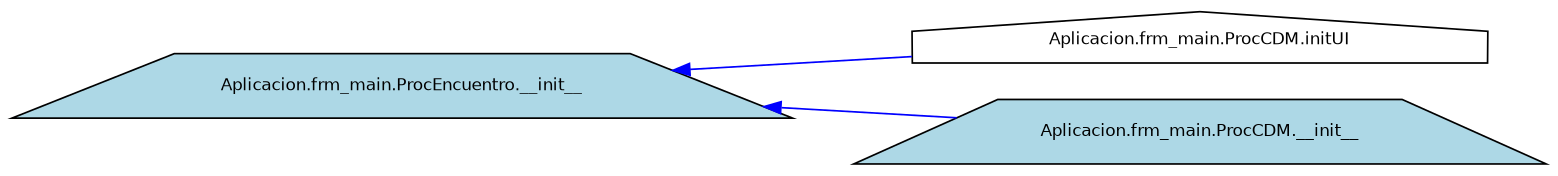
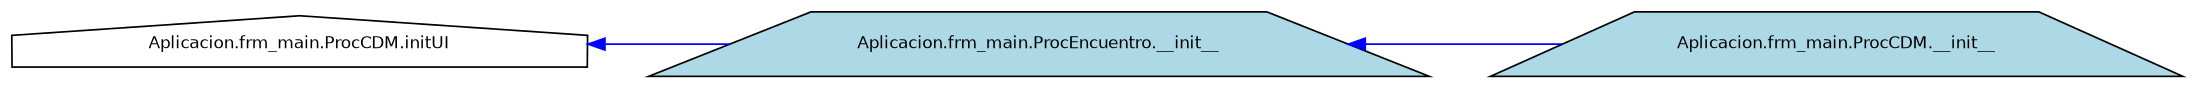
  digraph {
    rankdir=LR
    node [color=black fillcolor=lightblue fontname=Helvetica fontsize=10 shape=trapezium style=filled]
    edge [color=blue dir=back fontname=Helvetica fontsize=10 labelfontname=Helvetica labelfontsize=10 style=solid]
    n1 [fillcolor=white fontcolor=black height=0.2 label="Aplicacion.frm_main.ProcCDM.initUI" shape=house width=0.4]
    n2 [height=0.2 label="Aplicacion.frm_main.ProcEncuentro.__init__" width=0.4]
    n3 [height=0.2 label="Aplicacion.frm_main.ProcCDM.__init__" width=0.4]
-   n2 -> n1
+   n1 -> n2
    n2 -> n3
  }
